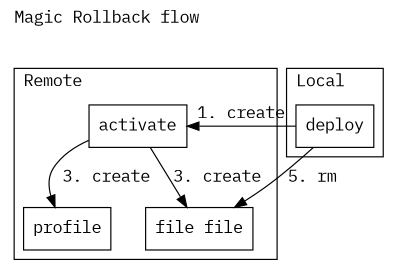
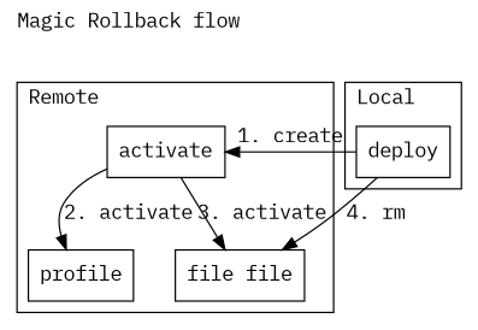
  digraph {
    compound=true
    fontname="IBM Plex Mono"
    label="Magic Rollback flow"
    labeljust=left
    labelloc=top
    newrank=true
    rankdir=TB
    node [fontname="IBM Plex Mono" shape=box]
    edge [fontname="IBM Plex Mono"]
    activate
    deploy
    profile
    n4 [label="file file"]
    subgraph sub_1 {
      rank=same
      activate
      deploy
    }
    subgraph cluster_2 {
      label=Remote
      activate
      profile
      n4
    }
    subgraph cluster_3 {
      label=Local
      deploy
    }
-   activate -> profile [label="3. create"]
-   activate -> n4 [label="3. create"]
+   activate -> profile [label="2. activate"]
+   activate -> n4 [label="3. activate"]
    deploy -> activate [label="1. create"]
-   deploy -> n4 [label="5. rm"]
+   deploy -> n4 [label="4. rm"]
  }
